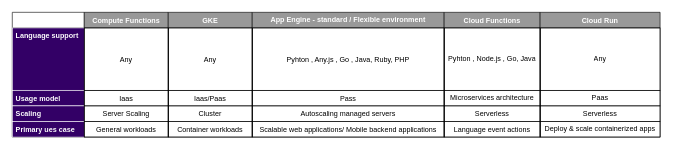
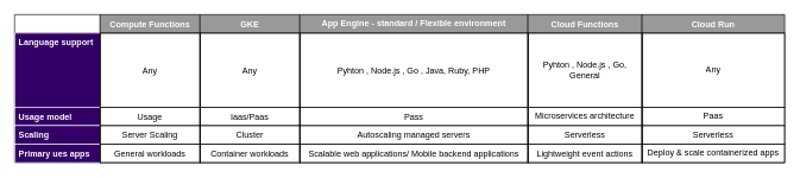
  <mxCell id="0" />
  <mxCell id="1" parent="0" />
  <mxCell id="2" value="" style="swimlane;fontStyle=0;childLayout=stackLayout;horizontal=1;startSize=26;fillColor=none;horizontalStack=0;resizeParent=1;resizeParentMax=0;resizeLast=0;collapsible=1;marginBottom=0;" vertex="1" parent="1"><mxGeometry x="20" y="20" width="120" height="208" as="geometry" /></mxCell>
  <mxCell id="3" value="Language support" style="text;strokeColor=#FFFFFF;fillColor=#330066;align=left;verticalAlign=top;spacingLeft=4;spacingRight=4;overflow=hidden;rotatable=0;points=[[0,0.5],[1,0.5]];portConstraint=eastwest;fontColor=#FFFFFF;fontStyle=1" vertex="1" parent="2"><mxGeometry y="26" width="120" height="104" as="geometry" /></mxCell>
  <mxCell id="4" value="Usage model" style="text;strokeColor=#FFFFFF;fillColor=#330066;align=left;verticalAlign=top;spacingLeft=4;spacingRight=4;overflow=hidden;rotatable=0;points=[[0,0.5],[1,0.5]];portConstraint=eastwest;fontColor=#FFFFFF;fontStyle=1" vertex="1" parent="2"><mxGeometry y="130" width="120" height="26" as="geometry" /></mxCell>
  <mxCell id="5" value="Scaling" style="text;strokeColor=#FFFFFF;fillColor=#330066;align=left;verticalAlign=top;spacingLeft=4;spacingRight=4;overflow=hidden;rotatable=0;points=[[0,0.5],[1,0.5]];portConstraint=eastwest;fontColor=#FFFFFF;fontStyle=1" vertex="1" parent="2"><mxGeometry y="156" width="120" height="26" as="geometry" /></mxCell>
- <mxCell id="6" value="Primary ues case" style="text;strokeColor=#FFFFFF;fillColor=#330066;align=left;verticalAlign=top;spacingLeft=4;spacingRight=4;overflow=hidden;rotatable=0;points=[[0,0.5],[1,0.5]];portConstraint=eastwest;fontColor=#FFFFFF;fontStyle=1" vertex="1" parent="2"><mxGeometry y="182" width="120" height="26" as="geometry" /></mxCell>
+ <mxCell id="6" value="Primary ues apps" style="text;strokeColor=#FFFFFF;fillColor=#330066;align=left;verticalAlign=top;spacingLeft=4;spacingRight=4;overflow=hidden;rotatable=0;points=[[0,0.5],[1,0.5]];portConstraint=eastwest;fontColor=#FFFFFF;fontStyle=1" vertex="1" parent="2"><mxGeometry y="182" width="120" height="26" as="geometry" /></mxCell>
  <mxCell id="7" value="Compute Functions" style="swimlane;fontStyle=1;childLayout=stackLayout;horizontal=1;startSize=26;fillColor=#999999;horizontalStack=0;resizeParent=1;resizeParentMax=0;resizeLast=0;collapsible=1;marginBottom=0;fontColor=#FFFFFF;" vertex="1" parent="1"><mxGeometry x="140" y="20" width="140" height="208" as="geometry" /></mxCell>
  <mxCell id="8" value="Any" style="text;strokeColor=default;fillColor=none;align=center;verticalAlign=middle;spacingLeft=4;spacingRight=4;overflow=hidden;rotatable=0;points=[[0,0.5],[1,0.5]];portConstraint=eastwest;" vertex="1" parent="7"><mxGeometry y="26" width="140" height="104" as="geometry" /></mxCell>
- <mxCell id="9" value="Iaas" style="text;strokeColor=default;fillColor=none;align=center;verticalAlign=middle;spacingLeft=4;spacingRight=4;overflow=hidden;rotatable=0;points=[[0,0.5],[1,0.5]];portConstraint=eastwest;" vertex="1" parent="7"><mxGeometry y="130" width="140" height="26" as="geometry" /></mxCell>
+ <mxCell id="9" value="Usage" style="text;strokeColor=default;fillColor=none;align=center;verticalAlign=middle;spacingLeft=4;spacingRight=4;overflow=hidden;rotatable=0;points=[[0,0.5],[1,0.5]];portConstraint=eastwest;" vertex="1" parent="7"><mxGeometry y="130" width="140" height="26" as="geometry" /></mxCell>
  <mxCell id="10" value="Server Scaling" style="text;strokeColor=default;fillColor=none;align=center;verticalAlign=middle;spacingLeft=4;spacingRight=4;overflow=hidden;rotatable=0;points=[[0,0.5],[1,0.5]];portConstraint=eastwest;" vertex="1" parent="7"><mxGeometry y="156" width="140" height="26" as="geometry" /></mxCell>
  <mxCell id="11" value="General workloads" style="text;strokeColor=default;fillColor=none;align=center;verticalAlign=middle;spacingLeft=4;spacingRight=4;overflow=hidden;rotatable=0;points=[[0,0.5],[1,0.5]];portConstraint=eastwest;" vertex="1" parent="7"><mxGeometry y="182" width="140" height="26" as="geometry" /></mxCell>
  <mxCell id="12" value="GKE" style="swimlane;fontStyle=1;childLayout=stackLayout;horizontal=1;startSize=26;fillColor=#999999;horizontalStack=0;resizeParent=1;resizeParentMax=0;resizeLast=0;collapsible=1;marginBottom=0;fontColor=#FFFFFF;" vertex="1" parent="1"><mxGeometry x="280" y="20" width="140" height="208" as="geometry" /></mxCell>
  <mxCell id="13" value="Any" style="text;strokeColor=default;fillColor=none;align=center;verticalAlign=middle;spacingLeft=4;spacingRight=4;overflow=hidden;rotatable=0;points=[[0,0.5],[1,0.5]];portConstraint=eastwest;" vertex="1" parent="12"><mxGeometry y="26" width="140" height="104" as="geometry" /></mxCell>
  <mxCell id="14" value="Iaas/Paas" style="text;strokeColor=default;fillColor=none;align=center;verticalAlign=middle;spacingLeft=4;spacingRight=4;overflow=hidden;rotatable=0;points=[[0,0.5],[1,0.5]];portConstraint=eastwest;" vertex="1" parent="12"><mxGeometry y="130" width="140" height="26" as="geometry" /></mxCell>
  <mxCell id="15" value="Cluster" style="text;strokeColor=default;fillColor=none;align=center;verticalAlign=middle;spacingLeft=4;spacingRight=4;overflow=hidden;rotatable=0;points=[[0,0.5],[1,0.5]];portConstraint=eastwest;" vertex="1" parent="12"><mxGeometry y="156" width="140" height="26" as="geometry" /></mxCell>
  <mxCell id="16" value="Container workloads" style="text;strokeColor=default;fillColor=none;align=center;verticalAlign=middle;spacingLeft=4;spacingRight=4;overflow=hidden;rotatable=0;points=[[0,0.5],[1,0.5]];portConstraint=eastwest;" vertex="1" parent="12"><mxGeometry y="182" width="140" height="26" as="geometry" /></mxCell>
  <mxCell id="17" value="App Engine - standard / Flexible environment" style="swimlane;fontStyle=1;childLayout=stackLayout;horizontal=1;startSize=26;fillColor=#999999;horizontalStack=0;resizeParent=1;resizeParentMax=0;resizeLast=0;collapsible=1;marginBottom=0;fontColor=#FFFFFF;whiteSpace=wrap;" vertex="1" parent="1"><mxGeometry x="420" y="20" width="320" height="208" as="geometry" /></mxCell>
- <mxCell id="18" value="Pyhton , Any.js , Go , Java, Ruby, PHP" style="text;strokeColor=default;fillColor=none;align=center;verticalAlign=middle;spacingLeft=4;spacingRight=4;overflow=hidden;rotatable=0;points=[[0,0.5],[1,0.5]];portConstraint=eastwest;" vertex="1" parent="17"><mxGeometry y="26" width="320" height="104" as="geometry" /></mxCell>
+ <mxCell id="18" value="Pyhton , Node.js , Go , Java, Ruby, PHP" style="text;strokeColor=default;fillColor=none;align=center;verticalAlign=middle;spacingLeft=4;spacingRight=4;overflow=hidden;rotatable=0;points=[[0,0.5],[1,0.5]];portConstraint=eastwest;" vertex="1" parent="17"><mxGeometry y="26" width="320" height="104" as="geometry" /></mxCell>
  <mxCell id="19" value="Pass" style="text;strokeColor=default;fillColor=none;align=center;verticalAlign=middle;spacingLeft=4;spacingRight=4;overflow=hidden;rotatable=0;points=[[0,0.5],[1,0.5]];portConstraint=eastwest;" vertex="1" parent="17"><mxGeometry y="130" width="320" height="26" as="geometry" /></mxCell>
  <mxCell id="20" value="Autoscaling managed servers" style="text;strokeColor=default;fillColor=none;align=center;verticalAlign=middle;spacingLeft=4;spacingRight=4;overflow=hidden;rotatable=0;points=[[0,0.5],[1,0.5]];portConstraint=eastwest;" vertex="1" parent="17"><mxGeometry y="156" width="320" height="26" as="geometry" /></mxCell>
  <mxCell id="21" value="Scalable web applications/ Mobile backend applications" style="text;strokeColor=default;fillColor=none;align=center;verticalAlign=middle;spacingLeft=4;spacingRight=4;overflow=hidden;rotatable=0;points=[[0,0.5],[1,0.5]];portConstraint=eastwest;" vertex="1" parent="17"><mxGeometry y="182" width="320" height="26" as="geometry" /></mxCell>
  <mxCell id="22" value="Cloud Functions" style="swimlane;fontStyle=1;childLayout=stackLayout;horizontal=1;startSize=26;fillColor=#999999;horizontalStack=0;resizeParent=1;resizeParentMax=0;resizeLast=0;collapsible=1;marginBottom=0;fontColor=#FFFFFF;" vertex="1" parent="1"><mxGeometry x="740" y="20" width="160" height="208" as="geometry" /></mxCell>
- <mxCell id="23" value="Pyhton , Node.js , Go, Java" style="text;strokeColor=default;fillColor=none;align=center;verticalAlign=middle;spacingLeft=4;spacingRight=4;overflow=hidden;rotatable=0;points=[[0,0.5],[1,0.5]];portConstraint=eastwest;whiteSpace=wrap;" vertex="1" parent="22"><mxGeometry y="26" width="160" height="104" as="geometry" /></mxCell>
+ <mxCell id="23" value="Pyhton , Node.js , Go, General" style="text;strokeColor=default;fillColor=none;align=center;verticalAlign=middle;spacingLeft=4;spacingRight=4;overflow=hidden;rotatable=0;points=[[0,0.5],[1,0.5]];portConstraint=eastwest;whiteSpace=wrap;" vertex="1" parent="22"><mxGeometry y="26" width="160" height="104" as="geometry" /></mxCell>
  <mxCell id="24" value="Microservices architecture" style="text;strokeColor=default;fillColor=none;align=center;verticalAlign=middle;spacingLeft=4;spacingRight=4;overflow=hidden;rotatable=0;points=[[0,0.5],[1,0.5]];portConstraint=eastwest;whiteSpace=wrap;" vertex="1" parent="22"><mxGeometry y="130" width="160" height="26" as="geometry" /></mxCell>
  <mxCell id="25" value="Serverless" style="text;strokeColor=default;fillColor=none;align=center;verticalAlign=middle;spacingLeft=4;spacingRight=4;overflow=hidden;rotatable=0;points=[[0,0.5],[1,0.5]];portConstraint=eastwest;" vertex="1" parent="22"><mxGeometry y="156" width="160" height="26" as="geometry" /></mxCell>
- <mxCell id="26" value="Language event actions" style="text;strokeColor=default;fillColor=none;align=center;verticalAlign=middle;spacingLeft=4;spacingRight=4;overflow=hidden;rotatable=0;points=[[0,0.5],[1,0.5]];portConstraint=eastwest;" vertex="1" parent="22"><mxGeometry y="182" width="160" height="26" as="geometry" /></mxCell>
+ <mxCell id="26" value="Lightweight event actions" style="text;strokeColor=default;fillColor=none;align=center;verticalAlign=middle;spacingLeft=4;spacingRight=4;overflow=hidden;rotatable=0;points=[[0,0.5],[1,0.5]];portConstraint=eastwest;" vertex="1" parent="22"><mxGeometry y="182" width="160" height="26" as="geometry" /></mxCell>
  <mxCell id="27" value="Cloud Run" style="swimlane;fontStyle=1;childLayout=stackLayout;horizontal=1;startSize=26;fillColor=#999999;horizontalStack=0;resizeParent=1;resizeParentMax=0;resizeLast=0;collapsible=1;marginBottom=0;fontColor=#FFFFFF;" vertex="1" parent="1"><mxGeometry x="900" y="20" width="200" height="208" as="geometry" /></mxCell>
  <mxCell id="28" value="Any" style="text;strokeColor=default;fillColor=none;align=center;verticalAlign=middle;spacingLeft=4;spacingRight=4;overflow=hidden;rotatable=0;points=[[0,0.5],[1,0.5]];portConstraint=eastwest;whiteSpace=wrap;" vertex="1" parent="27"><mxGeometry y="26" width="200" height="104" as="geometry" /></mxCell>
  <mxCell id="29" value="Paas" style="text;strokeColor=default;fillColor=none;align=center;verticalAlign=middle;spacingLeft=4;spacingRight=4;overflow=hidden;rotatable=0;points=[[0,0.5],[1,0.5]];portConstraint=eastwest;whiteSpace=wrap;" vertex="1" parent="27"><mxGeometry y="130" width="200" height="26" as="geometry" /></mxCell>
  <mxCell id="30" value="Serverless" style="text;strokeColor=default;fillColor=none;align=center;verticalAlign=middle;spacingLeft=4;spacingRight=4;overflow=hidden;rotatable=0;points=[[0,0.5],[1,0.5]];portConstraint=eastwest;" vertex="1" parent="27"><mxGeometry y="156" width="200" height="26" as="geometry" /></mxCell>
  <mxCell id="31" value="Deploy &amp; scale containerized apps" style="text;strokeColor=default;fillColor=none;align=center;verticalAlign=middle;spacingLeft=4;spacingRight=4;overflow=hidden;rotatable=0;points=[[0,0.5],[1,0.5]];portConstraint=eastwest;whiteSpace=wrap;" vertex="1" parent="27"><mxGeometry y="182" width="200" height="26" as="geometry" /></mxCell>
